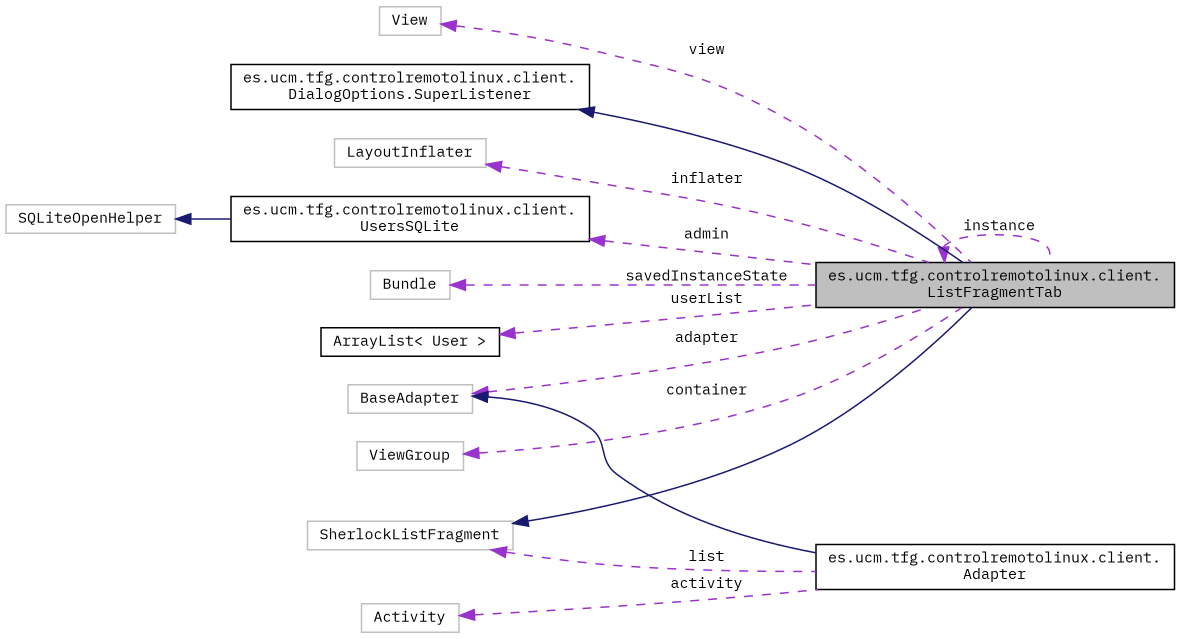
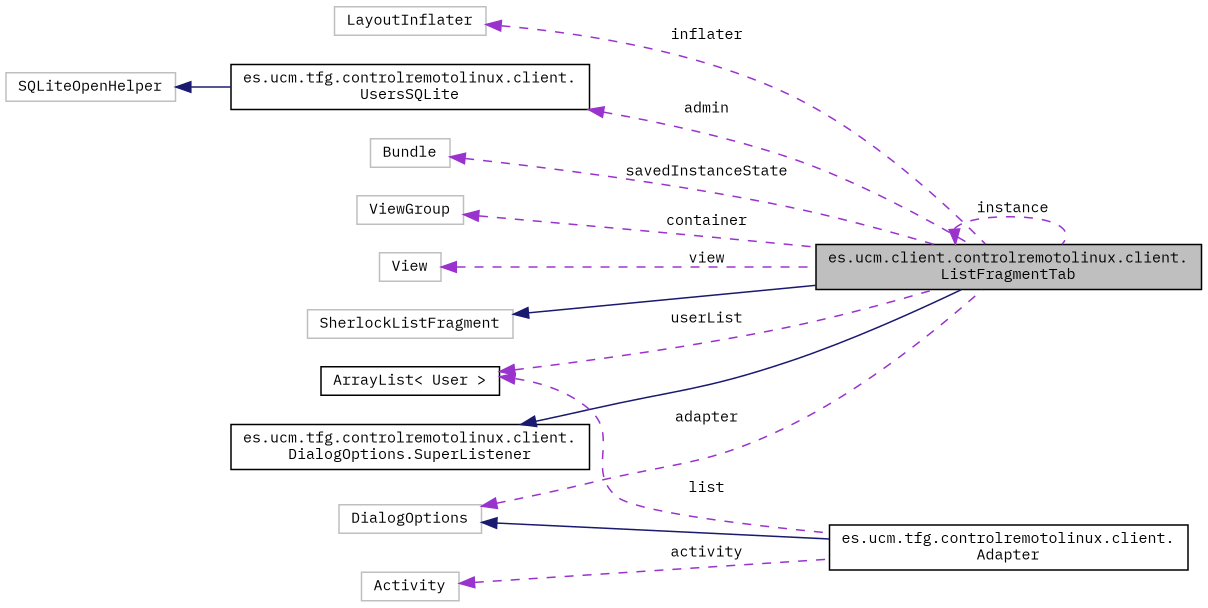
  digraph {
    fontname="IBM Plex Mono"
    rankdir=LR
    node [color=grey75 fillcolor=white fontname="IBM Plex Mono" fontsize=10 shape=record style=filled]
    edge [color=darkorchid3 dir=back fontname="IBM Plex Mono" fontsize=10 labelfontname=Helvetica labelfontsize=10 style=dashed]
-   n1 [color=black fillcolor=grey75 fontcolor=black height=0.2 label="es.ucm.tfg.controlremotolinux.client.\lListFragmentTab" width=0.4]
+   n1 [color=black fillcolor=grey75 fontcolor=black height=0.2 label="es.ucm.client.controlremotolinux.client.\lListFragmentTab" width=0.4]
    n2 [height=0.2 label=SherlockListFragment width=0.4]
    n3 [color=black height=0.2 label="es.ucm.tfg.controlremotolinux.client.\lDialogOptions.SuperListener" width=0.4]
    n4 [height=0.2 label=LayoutInflater width=0.4]
    n5 [color=black height=0.2 label="es.ucm.tfg.controlremotolinux.client.\lUsersSQLite" width=0.4]
    n6 [height=0.2 label=SQLiteOpenHelper width=0.4]
    n7 [height=0.2 label=Bundle width=0.4]
    n8 [color=black height=0.2 label="ArrayList\< User \>" width=0.4]
    n9 [color=black height=0.2 label="es.ucm.tfg.controlremotolinux.client.\lAdapter" width=0.4]
    n10 [height=0.2 label=ViewGroup width=0.4]
    n11 [height=0.2 label=View width=0.4]
-   n12 [height=0.2 label=BaseAdapter width=0.4]
+   n12 [height=0.2 label=DialogOptions width=0.4]
    n13 [height=0.2 label=Activity width=0.4]
    n1 -> n1 [label=" instance"]
    n2 -> n1 [color=midnightblue style=solid]
    n3 -> n1 [color=midnightblue style=solid]
    n4 -> n1 [label=" inflater"]
    n5 -> n1 [label=" admin"]
    n6 -> n5 [color=midnightblue style=solid]
    n7 -> n1 [label=" savedInstanceState"]
    n8 -> n1 [label=" userList"]
-   n2 -> n9 [label=" list"]
+   n8 -> n9 [label=" list"]
    n10 -> n1 [label=" container"]
    n11 -> n1 [label=" view"]
    n12 -> n1 [label=" adapter"]
    n12 -> n9 [color=midnightblue style=solid]
    n13 -> n9 [label=" activity"]
  }
